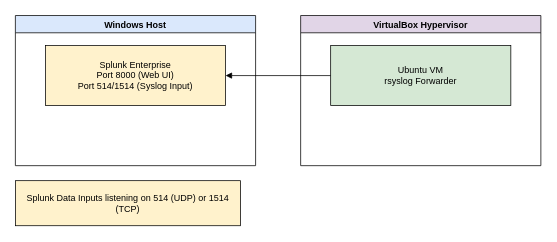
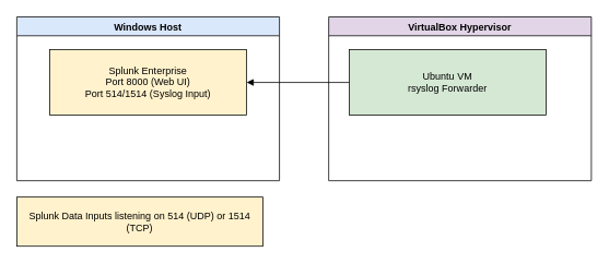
  <mxCell id="0" />
  <mxCell id="1" parent="0" />
  <mxCell id="2" value="Windows Host" style="swimlane;fillColor=#dae8fc;" vertex="1" parent="1"><mxGeometry x="20" y="20" width="320" height="200" as="geometry" /></mxCell>
  <mxCell id="3" value="Splunk Enterprise&#10;Port 8000 (Web UI)&#10;Port 514/1514 (Syslog Input)" style="shape=rectangle;whiteSpace=wrap;fillColor=#fff2cc;" vertex="1" parent="2"><mxGeometry x="40" y="40" width="240" height="80" as="geometry" /></mxCell>
  <mxCell id="4" value="VirtualBox Hypervisor" style="swimlane;fillColor=#e1d5e7;" vertex="1" parent="1"><mxGeometry x="400" y="20" width="320" height="200" as="geometry" /></mxCell>
- <mxCell id="5" value="Ubuntu VM&#10;rsyslog Forwarder" style="shape=rectangle;whiteSpace=wrap;fillColor=#d5e8d4;" vertex="1" parent="4"><mxGeometry x="40" y="40" width="240" height="80" as="geometry" /></mxCell>
+ <mxCell id="5" value="Ubuntu VM&#10;rsyslog Forwarder" style="shape=rectangle;whiteSpace=wrap;fillColor=#d5e8d4;" vertex="1" parent="4"><mxGeometry x="25" y="40" width="240" height="80" as="geometry" /></mxCell>
  <mxCell id="6" style="edgeStyle=orthogonalEdgeStyle;endArrow=block;strokeColor=#000000;" edge="1" parent="1" source="5" target="3"><mxGeometry relative="1" as="geometry"><mxPoint x="380" y="120" as="targetPoint" /></mxGeometry></mxCell>
  <mxCell id="7" value="Splunk Data Inputs listening on 514 (UDP) or 1514 (TCP)" style="note;whiteSpace=wrap;fillColor=#fff2cc;" vertex="1" parent="1"><mxGeometry x="20" y="240" width="300" height="60" as="geometry" /></mxCell>
